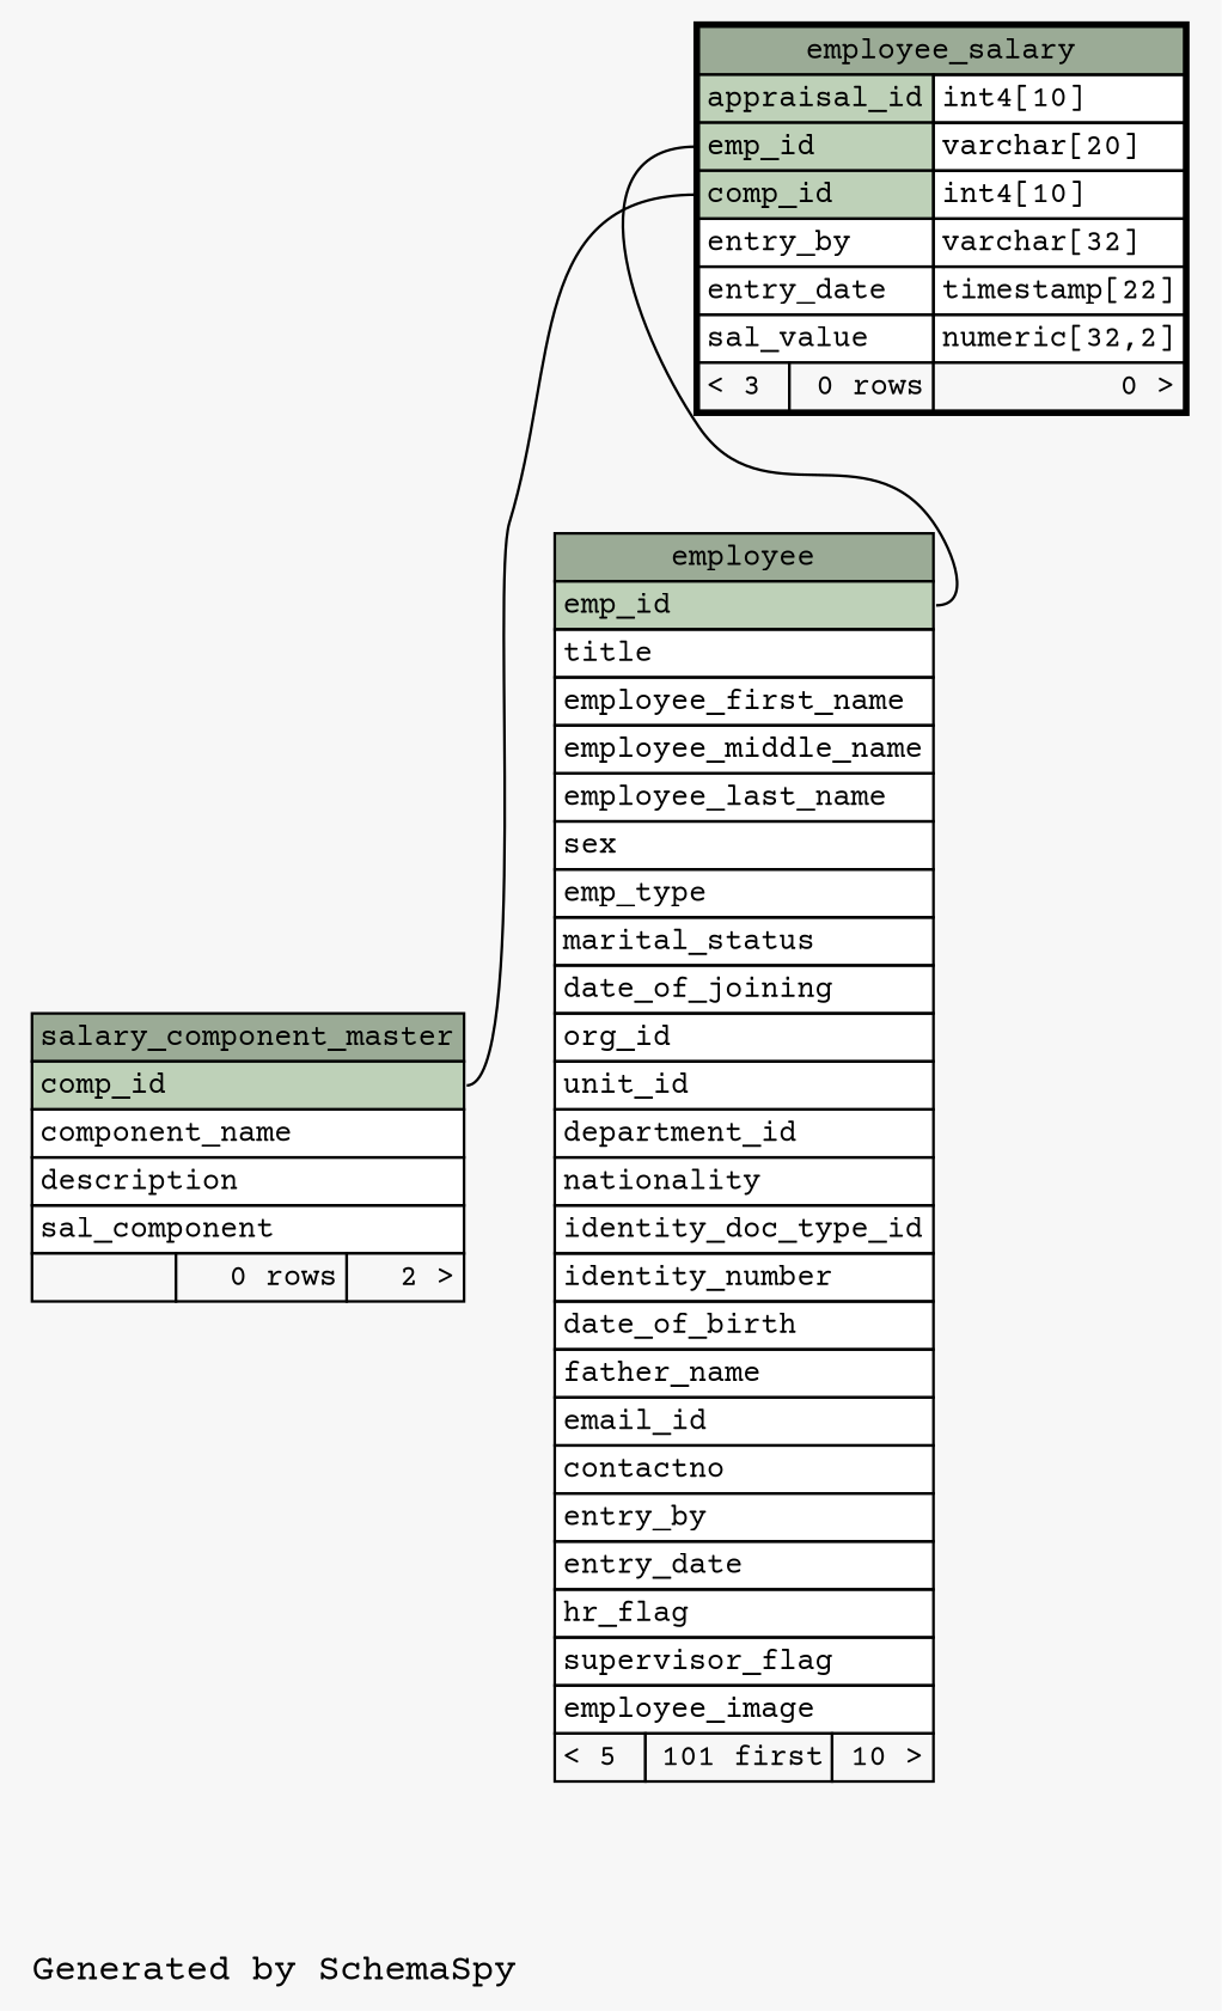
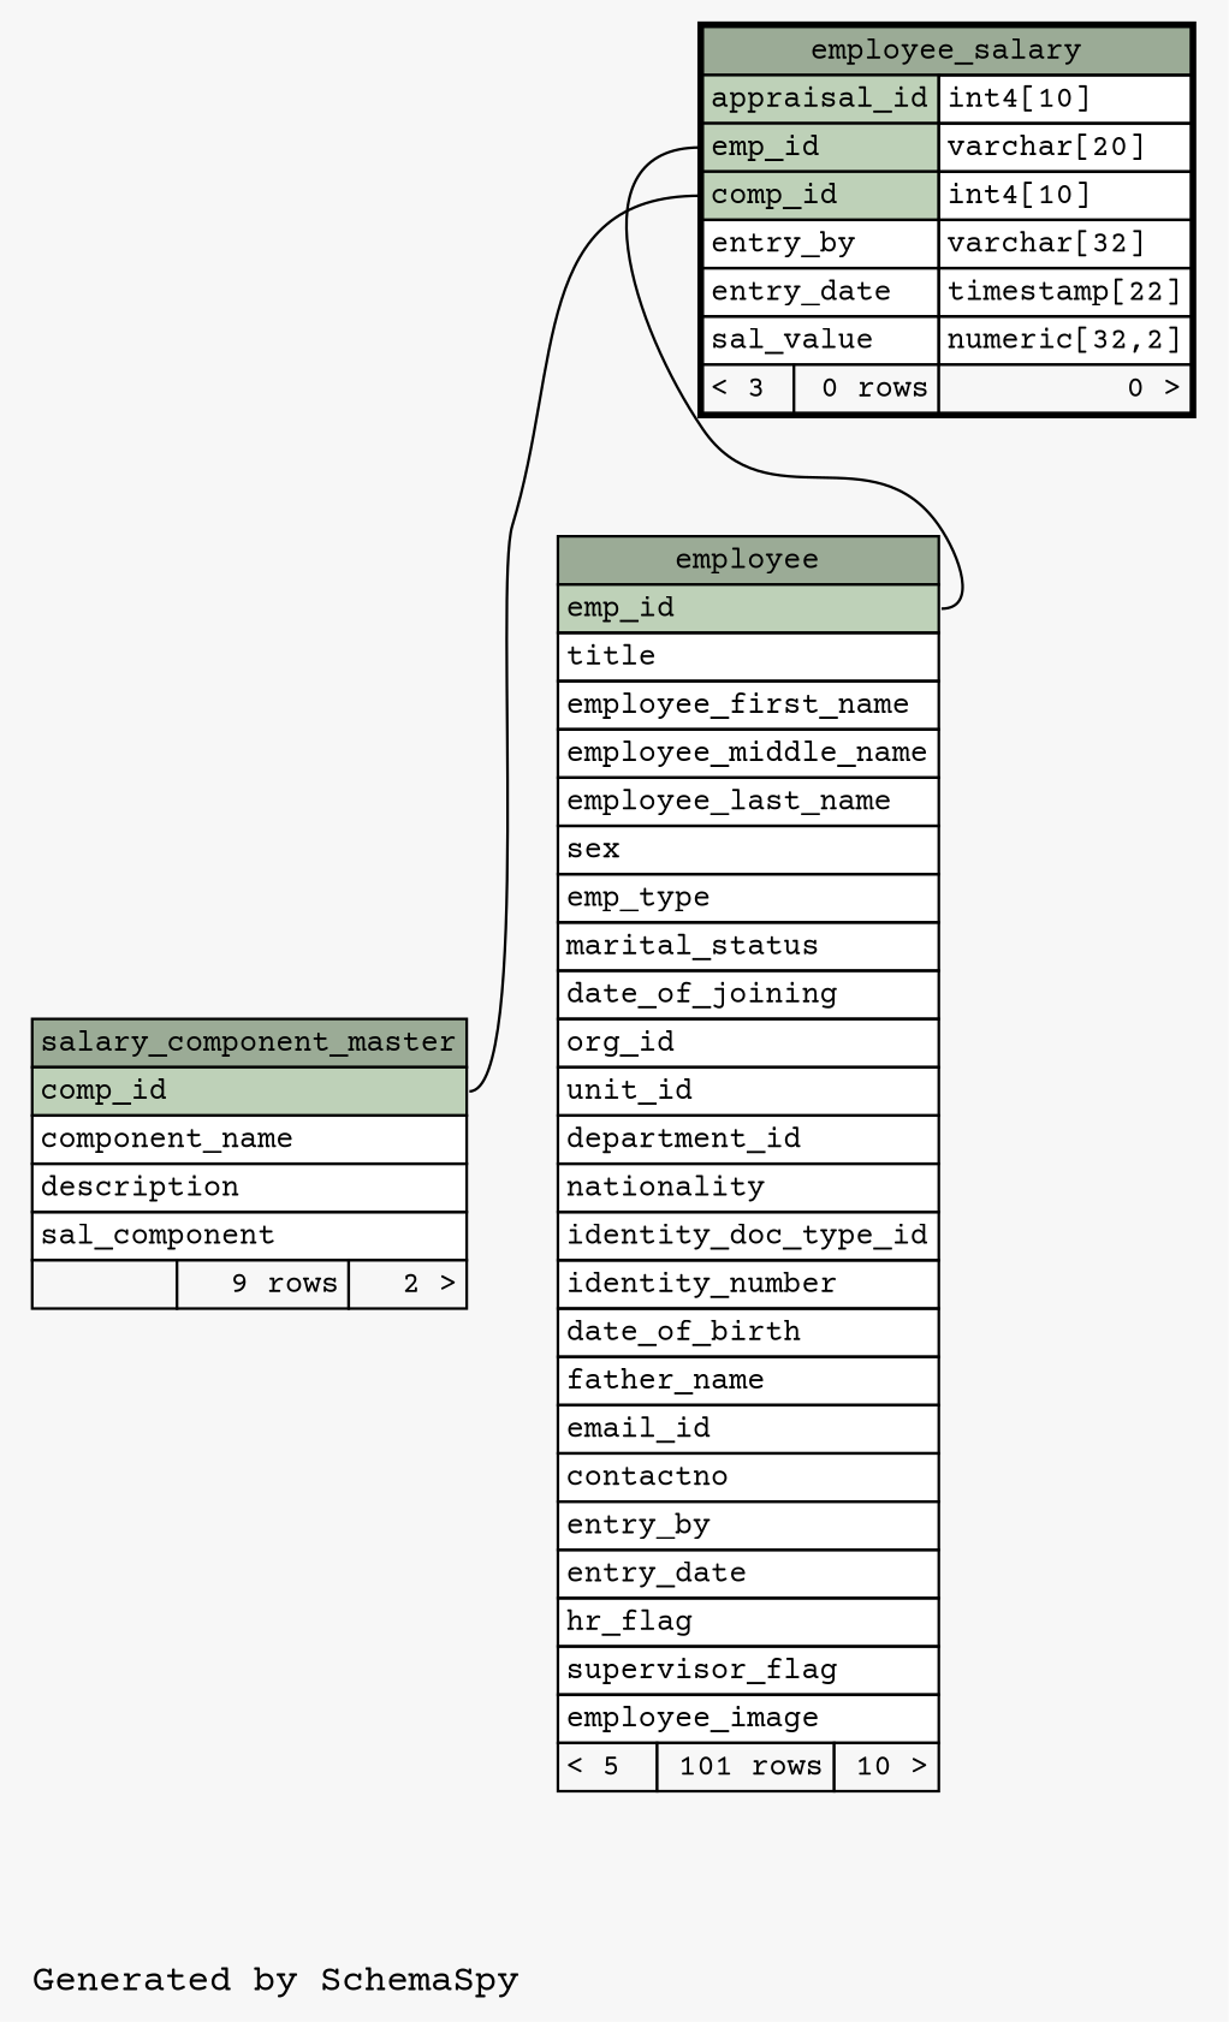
  digraph {
    bgcolor="#f7f7f7"
    fontname="Courier Prime"
    label="\nGenerated by SchemaSpy"
    labeljust=l
    rankdir=TB
    node [fontname="Courier Prime" fontsize=11 shape=plaintext]
    edge [arrowhead=none arrowsize=0.8 arrowtail=crowtee fontname="Courier Prime"]
    n1 [label=<     <TABLE BORDER="2" CELLBORDER="1" CELLSPACING="0" BGCOLOR="#ffffff">       <TR><TD PORT="employee_salary.heading" COLSPAN="3" BGCOLOR="#9bab96" ALIGN="CENTER">employee_salary</TD></TR>       <TR><TD PORT="appraisal_id" COLSPAN="2" BGCOLOR="#bed1b8" ALIGN="LEFT">appraisal_id</TD><TD PORT="appraisal_id.type" ALIGN="LEFT">int4[10]</TD></TR>       <TR><TD PORT="emp_id" COLSPAN="2" BGCOLOR="#bed1b8" ALIGN="LEFT">emp_id</TD><TD PORT="emp_id.type" ALIGN="LEFT">varchar[20]</TD></TR>       <TR><TD PORT="comp_id" COLSPAN="2" BGCOLOR="#bed1b8" ALIGN="LEFT">comp_id</TD><TD PORT="comp_id.type" ALIGN="LEFT">int4[10]</TD></TR>       <TR><TD PORT="entry_by" COLSPAN="2" ALIGN="LEFT">entry_by</TD><TD PORT="entry_by.type" ALIGN="LEFT">varchar[32]</TD></TR>       <TR><TD PORT="entry_date" COLSPAN="2" ALIGN="LEFT">entry_date</TD><TD PORT="entry_date.type" ALIGN="LEFT">timestamp[22]</TD></TR>       <TR><TD PORT="sal_value" COLSPAN="2" ALIGN="LEFT">sal_value</TD><TD PORT="sal_value.type" ALIGN="LEFT">numeric[32,2]</TD></TR>       <TR><TD ALIGN="LEFT" BGCOLOR="#f7f7f7">&lt; 3</TD><TD ALIGN="RIGHT" BGCOLOR="#f7f7f7">0 rows</TD><TD ALIGN="RIGHT" BGCOLOR="#f7f7f7">0 &gt;</TD></TR>     </TABLE>>]
-   n2 [label=<     <TABLE BORDER="0" CELLBORDER="1" CELLSPACING="0" BGCOLOR="#ffffff">       <TR><TD PORT="salary_component_master.heading" COLSPAN="3" BGCOLOR="#9bab96" ALIGN="CENTER">salary_component_master</TD></TR>       <TR><TD PORT="comp_id" COLSPAN="3" BGCOLOR="#bed1b8" ALIGN="LEFT">comp_id</TD></TR>       <TR><TD PORT="component_name" COLSPAN="3" ALIGN="LEFT">component_name</TD></TR>       <TR><TD PORT="description" COLSPAN="3" ALIGN="LEFT">description</TD></TR>       <TR><TD PORT="sal_component" COLSPAN="3" ALIGN="LEFT">sal_component</TD></TR>       <TR><TD ALIGN="LEFT" BGCOLOR="#f7f7f7">  </TD><TD ALIGN="RIGHT" BGCOLOR="#f7f7f7">0 rows</TD><TD ALIGN="RIGHT" BGCOLOR="#f7f7f7">2 &gt;</TD></TR>     </TABLE>>]
-   n3 [label=<     <TABLE BORDER="0" CELLBORDER="1" CELLSPACING="0" BGCOLOR="#ffffff">       <TR><TD PORT="employee.heading" COLSPAN="3" BGCOLOR="#9bab96" ALIGN="CENTER">employee</TD></TR>       <TR><TD PORT="emp_id" COLSPAN="3" BGCOLOR="#bed1b8" ALIGN="LEFT">emp_id</TD></TR>       <TR><TD PORT="title" COLSPAN="3" ALIGN="LEFT">title</TD></TR>       <TR><TD PORT="employee_first_name" COLSPAN="3" ALIGN="LEFT">employee_first_name</TD></TR>       <TR><TD PORT="employee_middle_name" COLSPAN="3" ALIGN="LEFT">employee_middle_name</TD></TR>       <TR><TD PORT="employee_last_name" COLSPAN="3" ALIGN="LEFT">employee_last_name</TD></TR>       <TR><TD PORT="sex" COLSPAN="3" ALIGN="LEFT">sex</TD></TR>       <TR><TD PORT="emp_type" COLSPAN="3" ALIGN="LEFT">emp_type</TD></TR>       <TR><TD PORT="marital_status" COLSPAN="3" ALIGN="LEFT">marital_status</TD></TR>       <TR><TD PORT="date_of_joining" COLSPAN="3" ALIGN="LEFT">date_of_joining</TD></TR>       <TR><TD PORT="org_id" COLSPAN="3" ALIGN="LEFT">org_id</TD></TR>       <TR><TD PORT="unit_id" COLSPAN="3" ALIGN="LEFT">unit_id</TD></TR>       <TR><TD PORT="department_id" COLSPAN="3" ALIGN="LEFT">department_id</TD></TR>       <TR><TD PORT="nationality" COLSPAN="3" ALIGN="LEFT">nationality</TD></TR>       <TR><TD PORT="identity_doc_type_id" COLSPAN="3" ALIGN="LEFT">identity_doc_type_id</TD></TR>       <TR><TD PORT="identity_number" COLSPAN="3" ALIGN="LEFT">identity_number</TD></TR>       <TR><TD PORT="date_of_birth" COLSPAN="3" ALIGN="LEFT">date_of_birth</TD></TR>       <TR><TD PORT="father_name" COLSPAN="3" ALIGN="LEFT">father_name</TD></TR>       <TR><TD PORT="email_id" COLSPAN="3" ALIGN="LEFT">email_id</TD></TR>       <TR><TD PORT="contactno" COLSPAN="3" ALIGN="LEFT">contactno</TD></TR>       <TR><TD PORT="entry_by" COLSPAN="3" ALIGN="LEFT">entry_by</TD></TR>       <TR><TD PORT="entry_date" COLSPAN="3" ALIGN="LEFT">entry_date</TD></TR>       <TR><TD PORT="hr_flag" COLSPAN="3" ALIGN="LEFT">hr_flag</TD></TR>       <TR><TD PORT="supervisor_flag" COLSPAN="3" ALIGN="LEFT">supervisor_flag</TD></TR>       <TR><TD PORT="employee_image" COLSPAN="3" ALIGN="LEFT">employee_image</TD></TR>       <TR><TD ALIGN="LEFT" BGCOLOR="#f7f7f7">&lt; 5</TD><TD ALIGN="RIGHT" BGCOLOR="#f7f7f7">101 first</TD><TD ALIGN="RIGHT" BGCOLOR="#f7f7f7">10 &gt;</TD></TR>     </TABLE>>]
+   n2 [label=<     <TABLE BORDER="0" CELLBORDER="1" CELLSPACING="0" BGCOLOR="#ffffff">       <TR><TD PORT="salary_component_master.heading" COLSPAN="3" BGCOLOR="#9bab96" ALIGN="CENTER">salary_component_master</TD></TR>       <TR><TD PORT="comp_id" COLSPAN="3" BGCOLOR="#bed1b8" ALIGN="LEFT">comp_id</TD></TR>       <TR><TD PORT="component_name" COLSPAN="3" ALIGN="LEFT">component_name</TD></TR>       <TR><TD PORT="description" COLSPAN="3" ALIGN="LEFT">description</TD></TR>       <TR><TD PORT="sal_component" COLSPAN="3" ALIGN="LEFT">sal_component</TD></TR>       <TR><TD ALIGN="LEFT" BGCOLOR="#f7f7f7">  </TD><TD ALIGN="RIGHT" BGCOLOR="#f7f7f7">9 rows</TD><TD ALIGN="RIGHT" BGCOLOR="#f7f7f7">2 &gt;</TD></TR>     </TABLE>>]
+   n3 [label=<     <TABLE BORDER="0" CELLBORDER="1" CELLSPACING="0" BGCOLOR="#ffffff">       <TR><TD PORT="employee.heading" COLSPAN="3" BGCOLOR="#9bab96" ALIGN="CENTER">employee</TD></TR>       <TR><TD PORT="emp_id" COLSPAN="3" BGCOLOR="#bed1b8" ALIGN="LEFT">emp_id</TD></TR>       <TR><TD PORT="title" COLSPAN="3" ALIGN="LEFT">title</TD></TR>       <TR><TD PORT="employee_first_name" COLSPAN="3" ALIGN="LEFT">employee_first_name</TD></TR>       <TR><TD PORT="employee_middle_name" COLSPAN="3" ALIGN="LEFT">employee_middle_name</TD></TR>       <TR><TD PORT="employee_last_name" COLSPAN="3" ALIGN="LEFT">employee_last_name</TD></TR>       <TR><TD PORT="sex" COLSPAN="3" ALIGN="LEFT">sex</TD></TR>       <TR><TD PORT="emp_type" COLSPAN="3" ALIGN="LEFT">emp_type</TD></TR>       <TR><TD PORT="marital_status" COLSPAN="3" ALIGN="LEFT">marital_status</TD></TR>       <TR><TD PORT="date_of_joining" COLSPAN="3" ALIGN="LEFT">date_of_joining</TD></TR>       <TR><TD PORT="org_id" COLSPAN="3" ALIGN="LEFT">org_id</TD></TR>       <TR><TD PORT="unit_id" COLSPAN="3" ALIGN="LEFT">unit_id</TD></TR>       <TR><TD PORT="department_id" COLSPAN="3" ALIGN="LEFT">department_id</TD></TR>       <TR><TD PORT="nationality" COLSPAN="3" ALIGN="LEFT">nationality</TD></TR>       <TR><TD PORT="identity_doc_type_id" COLSPAN="3" ALIGN="LEFT">identity_doc_type_id</TD></TR>       <TR><TD PORT="identity_number" COLSPAN="3" ALIGN="LEFT">identity_number</TD></TR>       <TR><TD PORT="date_of_birth" COLSPAN="3" ALIGN="LEFT">date_of_birth</TD></TR>       <TR><TD PORT="father_name" COLSPAN="3" ALIGN="LEFT">father_name</TD></TR>       <TR><TD PORT="email_id" COLSPAN="3" ALIGN="LEFT">email_id</TD></TR>       <TR><TD PORT="contactno" COLSPAN="3" ALIGN="LEFT">contactno</TD></TR>       <TR><TD PORT="entry_by" COLSPAN="3" ALIGN="LEFT">entry_by</TD></TR>       <TR><TD PORT="entry_date" COLSPAN="3" ALIGN="LEFT">entry_date</TD></TR>       <TR><TD PORT="hr_flag" COLSPAN="3" ALIGN="LEFT">hr_flag</TD></TR>       <TR><TD PORT="supervisor_flag" COLSPAN="3" ALIGN="LEFT">supervisor_flag</TD></TR>       <TR><TD PORT="employee_image" COLSPAN="3" ALIGN="LEFT">employee_image</TD></TR>       <TR><TD ALIGN="LEFT" BGCOLOR="#f7f7f7">&lt; 5</TD><TD ALIGN="RIGHT" BGCOLOR="#f7f7f7">101 rows</TD><TD ALIGN="RIGHT" BGCOLOR="#f7f7f7">10 &gt;</TD></TR>     </TABLE>>]
    n1 -> n2 [headport="comp_id:e" tailport="comp_id:w"]
    n1 -> n3 [headport="emp_id:e" tailport="emp_id:w"]
  }
